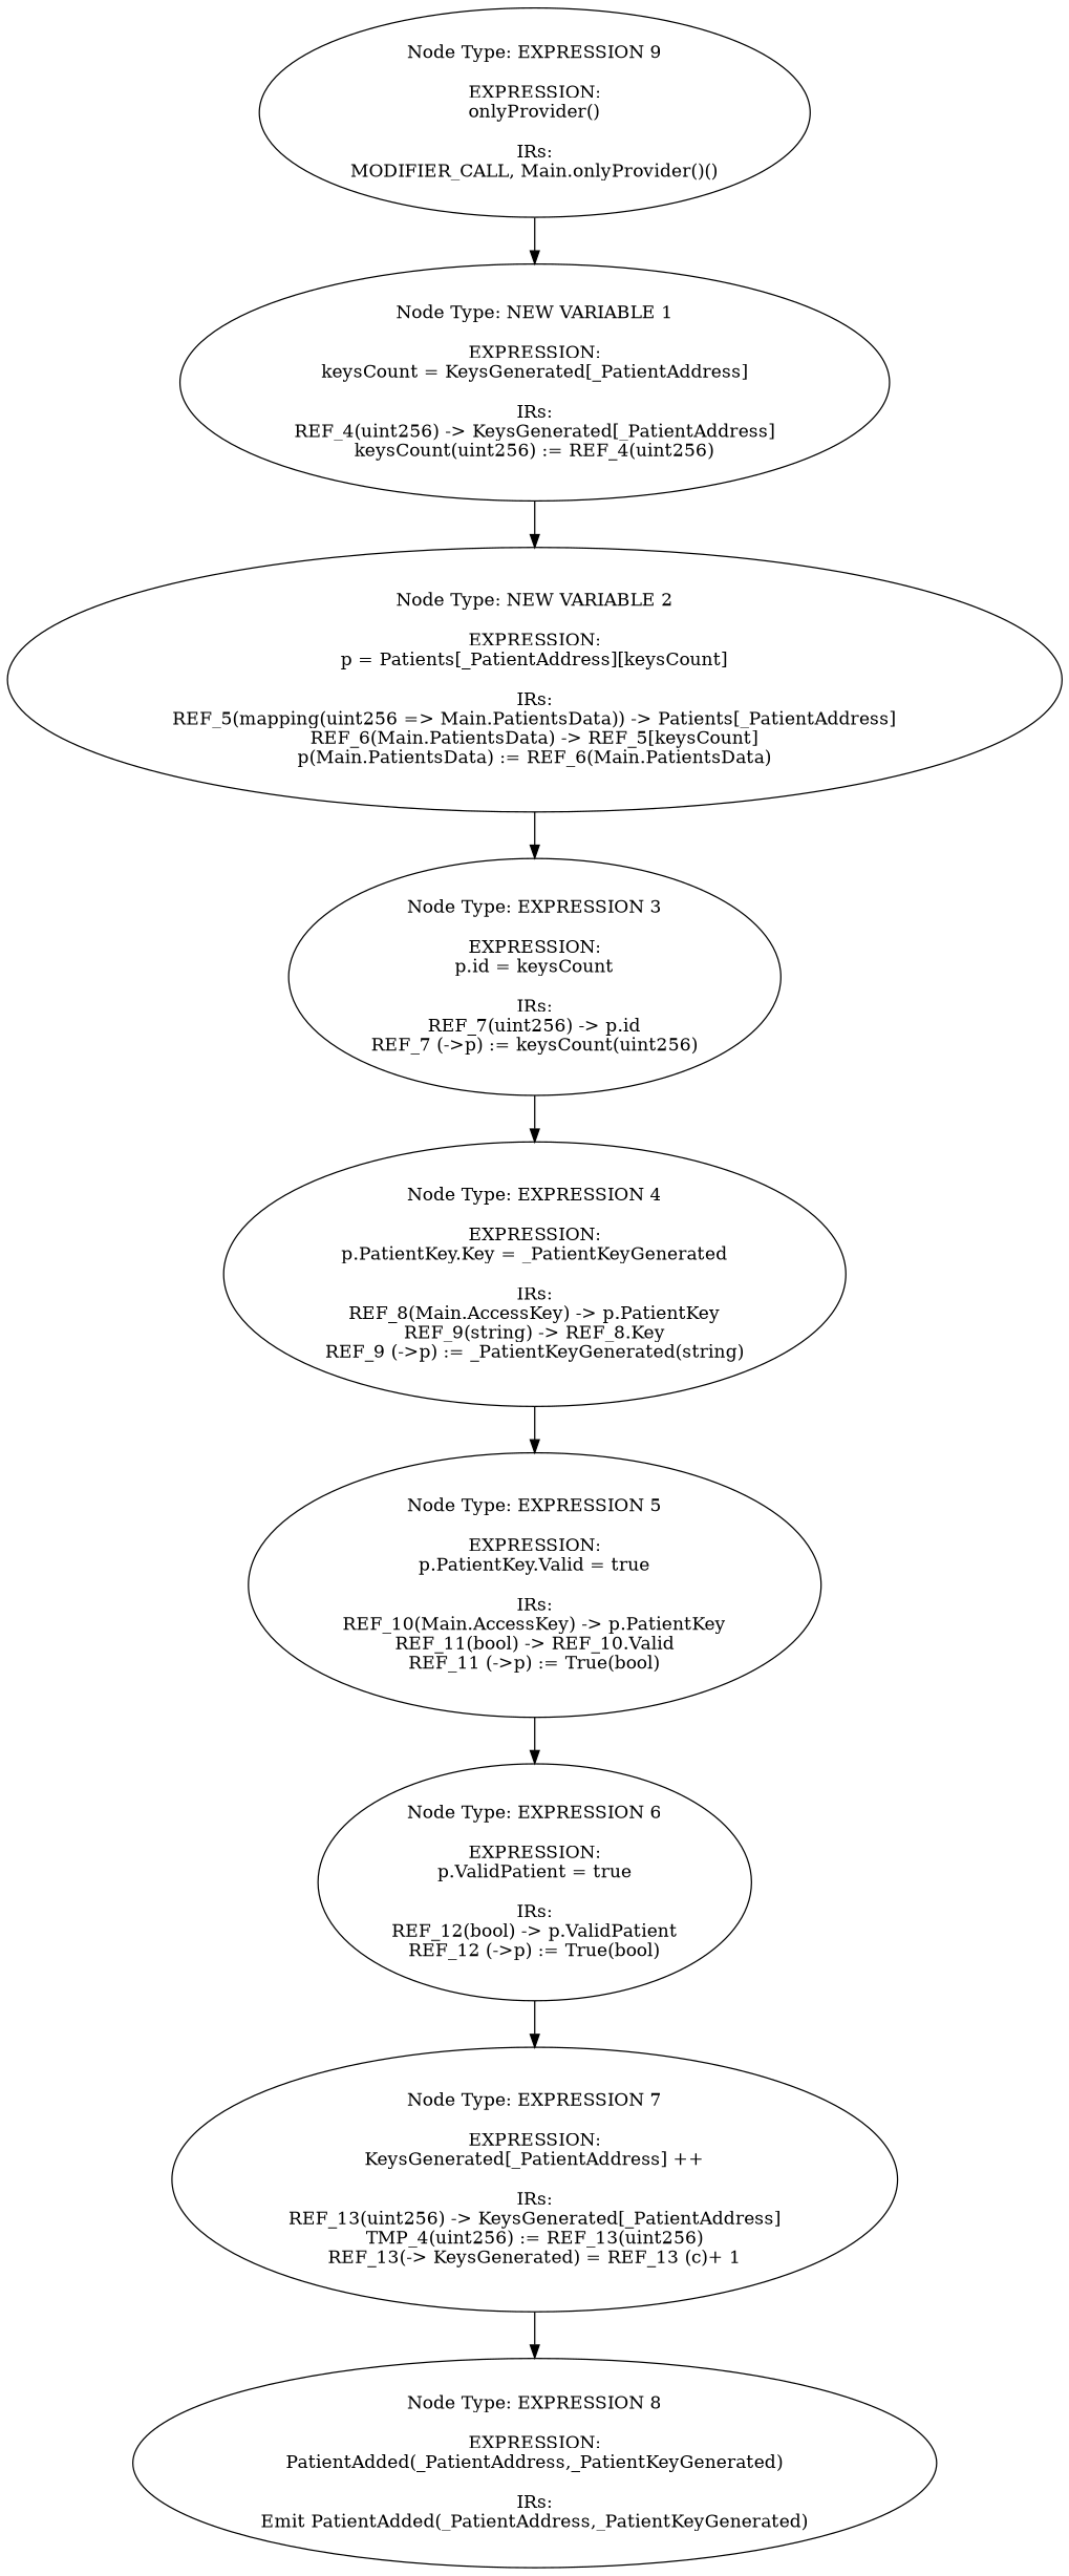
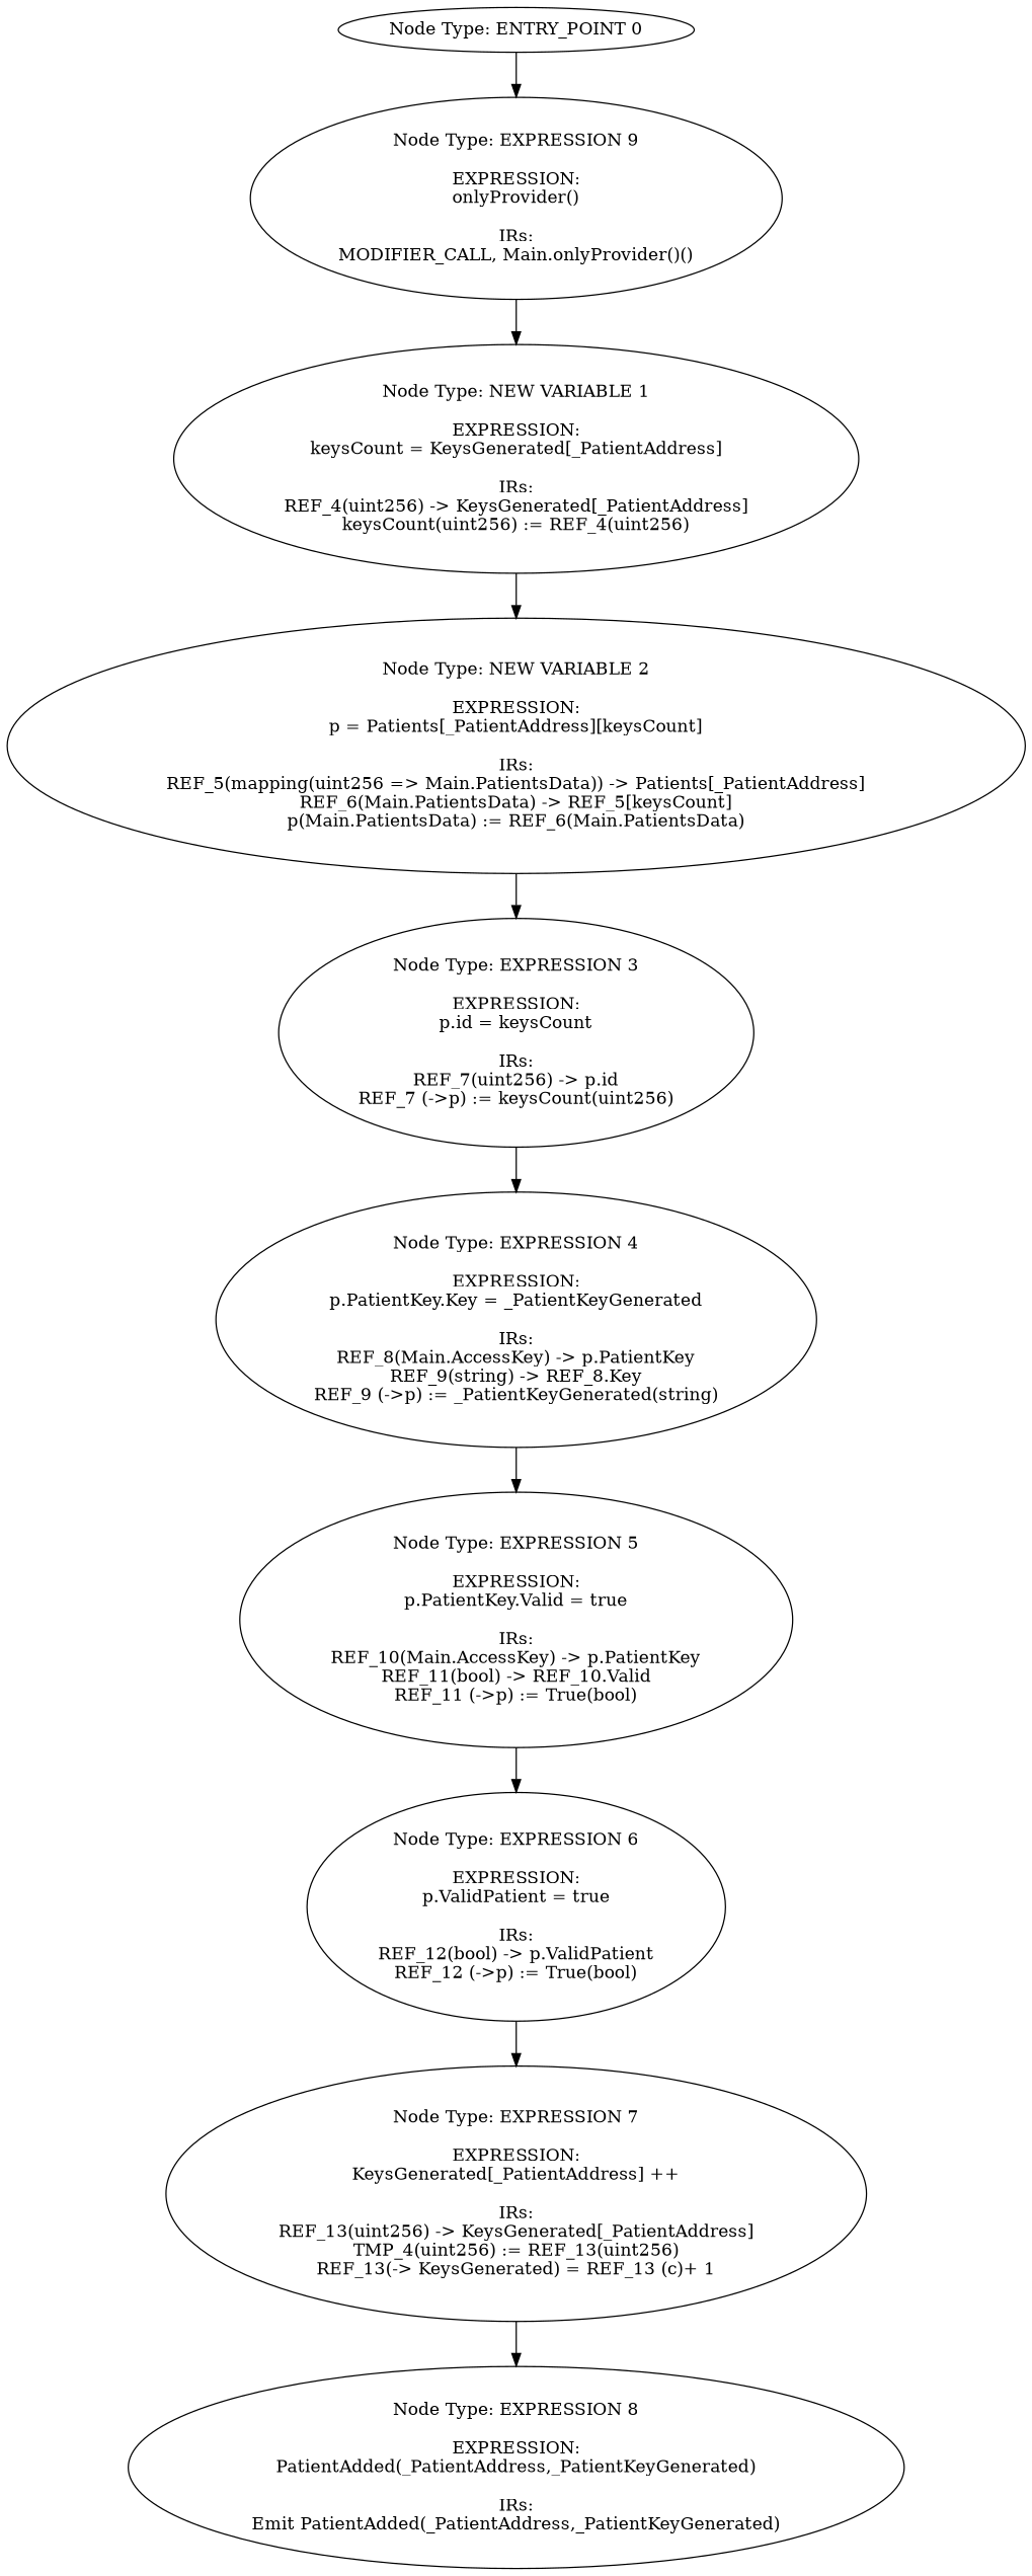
  digraph {
+   n1 [label="Node Type: ENTRY_POINT 0\n"]
    n2 [label="Node Type: EXPRESSION 9\n\nEXPRESSION:\nonlyProvider()\n\nIRs:\nMODIFIER_CALL, Main.onlyProvider()()"]
    n3 [label="Node Type: NEW VARIABLE 1\n\nEXPRESSION:\nkeysCount = KeysGenerated[_PatientAddress]\n\nIRs:\nREF_4(uint256) -> KeysGenerated[_PatientAddress]\nkeysCount(uint256) := REF_4(uint256)"]
    n4 [label="Node Type: NEW VARIABLE 2\n\nEXPRESSION:\np = Patients[_PatientAddress][keysCount]\n\nIRs:\nREF_5(mapping(uint256 => Main.PatientsData)) -> Patients[_PatientAddress]\nREF_6(Main.PatientsData) -> REF_5[keysCount]\np(Main.PatientsData) := REF_6(Main.PatientsData)"]
    n5 [label="Node Type: EXPRESSION 3\n\nEXPRESSION:\np.id = keysCount\n\nIRs:\nREF_7(uint256) -> p.id\nREF_7 (->p) := keysCount(uint256)"]
    n6 [label="Node Type: EXPRESSION 4\n\nEXPRESSION:\np.PatientKey.Key = _PatientKeyGenerated\n\nIRs:\nREF_8(Main.AccessKey) -> p.PatientKey\nREF_9(string) -> REF_8.Key\nREF_9 (->p) := _PatientKeyGenerated(string)"]
    n7 [label="Node Type: EXPRESSION 5\n\nEXPRESSION:\np.PatientKey.Valid = true\n\nIRs:\nREF_10(Main.AccessKey) -> p.PatientKey\nREF_11(bool) -> REF_10.Valid\nREF_11 (->p) := True(bool)"]
    n8 [label="Node Type: EXPRESSION 6\n\nEXPRESSION:\np.ValidPatient = true\n\nIRs:\nREF_12(bool) -> p.ValidPatient\nREF_12 (->p) := True(bool)"]
    n9 [label="Node Type: EXPRESSION 7\n\nEXPRESSION:\nKeysGenerated[_PatientAddress] ++\n\nIRs:\nREF_13(uint256) -> KeysGenerated[_PatientAddress]\nTMP_4(uint256) := REF_13(uint256)\nREF_13(-> KeysGenerated) = REF_13 (c)+ 1"]
    n10 [label="Node Type: EXPRESSION 8\n\nEXPRESSION:\nPatientAdded(_PatientAddress,_PatientKeyGenerated)\n\nIRs:\nEmit PatientAdded(_PatientAddress,_PatientKeyGenerated)"]
+   n1 -> n2
    n2 -> n3
    n3 -> n4
    n4 -> n5
    n5 -> n6
    n6 -> n7
    n7 -> n8
    n8 -> n9
    n9 -> n10
  }
